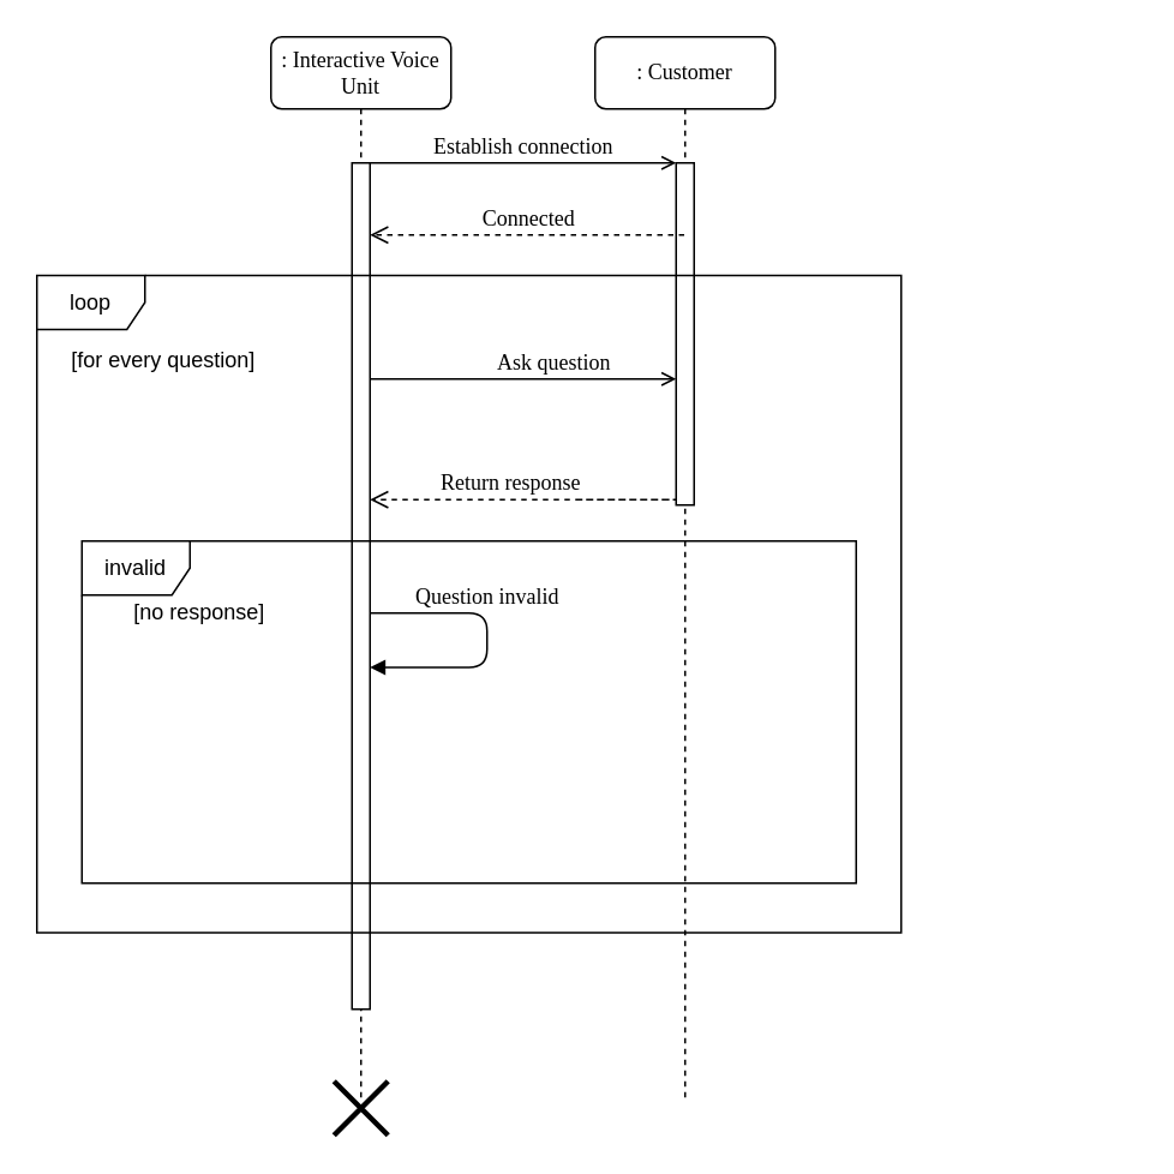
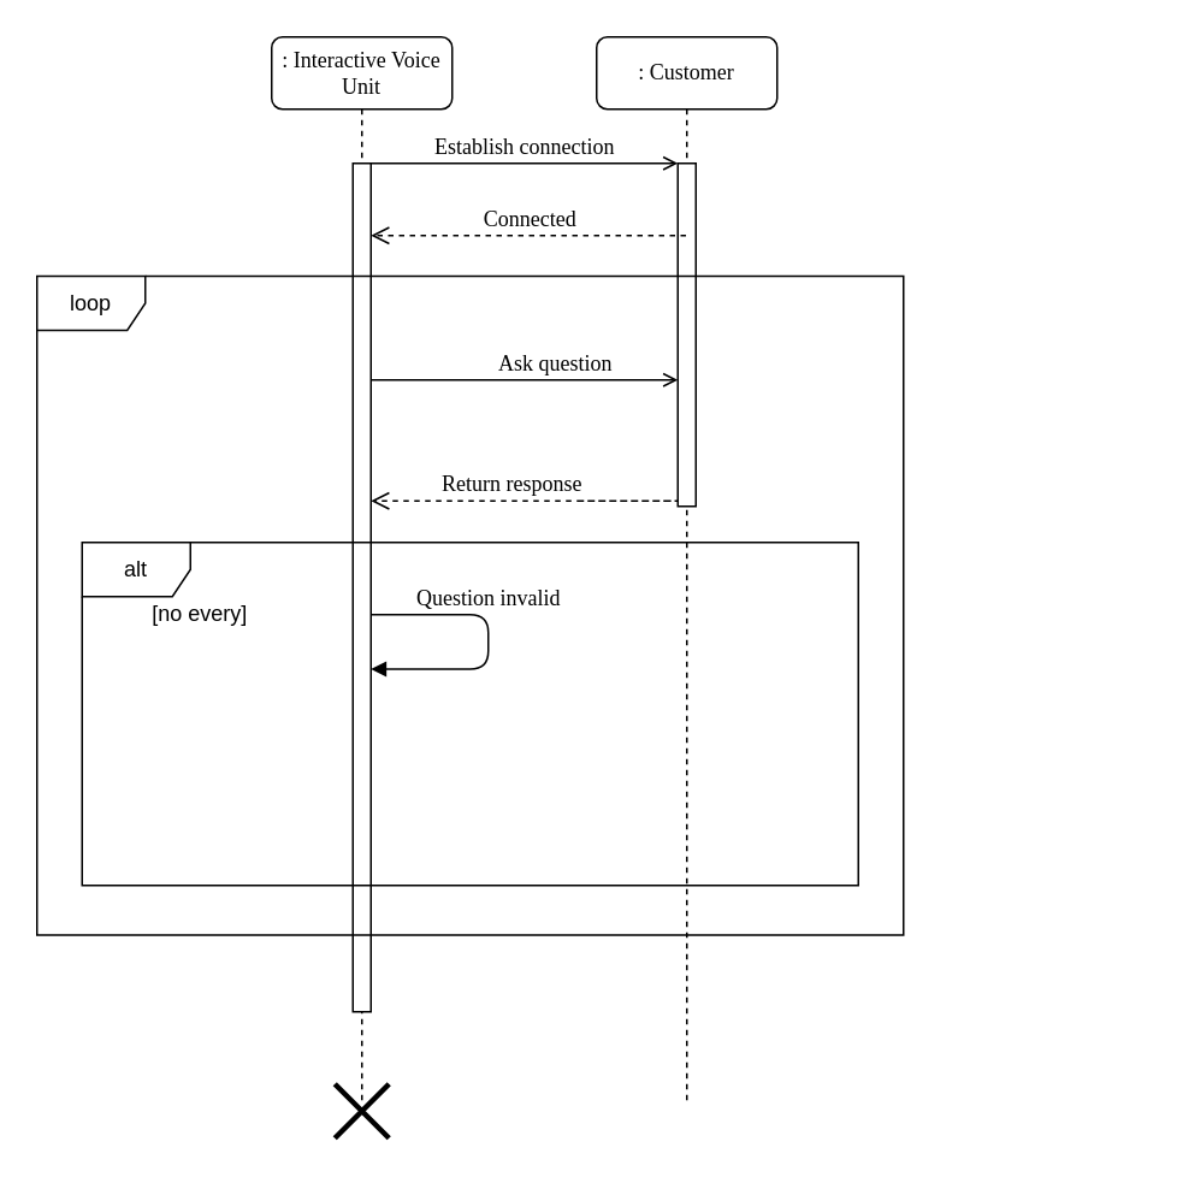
  <mxCell id="0" />
  <mxCell id="1" parent="0" />
  <mxCell id="2" value=": Customer" style="shape=umlLifeline;perimeter=lifelinePerimeter;whiteSpace=wrap;html=1;container=1;collapsible=0;recursiveResize=0;outlineConnect=0;rounded=1;shadow=0;comic=0;labelBackgroundColor=none;strokeWidth=1;fontFamily=Verdana;fontSize=12;align=center;" parent="1" vertex="1"><mxGeometry x="330" y="20" width="100" height="590" as="geometry" /></mxCell>
  <mxCell id="3" value="" style="html=1;points=[];perimeter=orthogonalPerimeter;rounded=0;shadow=0;comic=0;labelBackgroundColor=none;strokeWidth=1;fontFamily=Verdana;fontSize=12;align=center;" parent="2" vertex="1"><mxGeometry x="45" y="70" width="10" height="190" as="geometry" /></mxCell>
  <mxCell id="4" value=": Interactive Voice Unit" style="shape=umlLifeline;perimeter=lifelinePerimeter;whiteSpace=wrap;html=1;container=1;collapsible=0;recursiveResize=0;outlineConnect=0;rounded=1;shadow=0;comic=0;labelBackgroundColor=none;strokeWidth=1;fontFamily=Verdana;fontSize=12;align=center;" parent="1" vertex="1"><mxGeometry x="150" y="20" width="100" height="590" as="geometry" /></mxCell>
  <mxCell id="5" value="" style="html=1;points=[];perimeter=orthogonalPerimeter;rounded=0;shadow=0;comic=0;labelBackgroundColor=none;strokeWidth=1;fontFamily=Verdana;fontSize=12;align=center;" parent="4" vertex="1"><mxGeometry x="45" y="70" width="10" height="470" as="geometry" /></mxCell>
  <mxCell id="6" value="Question invalid" style="html=1;verticalAlign=bottom;endArrow=block;labelBackgroundColor=none;fontFamily=Verdana;fontSize=12;edgeStyle=elbowEdgeStyle;elbow=vertical;entryX=1;entryY=0.596;entryDx=0;entryDy=0;entryPerimeter=0;" edge="1" parent="4" source="5" target="5"><mxGeometry x="-0.188" relative="1" as="geometry"><mxPoint x="70" y="319.62" as="sourcePoint" /><mxPoint x="197" y="319.5" as="targetPoint" /><Array as="points"><mxPoint x="120" y="320" /><mxPoint x="132" y="284.5" /></Array><mxPoint as="offset" /></mxGeometry></mxCell>
  <mxCell id="7" value="Connected" style="html=1;verticalAlign=bottom;endArrow=open;dashed=1;endSize=8;labelBackgroundColor=none;fontFamily=Verdana;fontSize=12;edgeStyle=elbowEdgeStyle;elbow=vertical;" parent="1" source="2" target="5" edge="1"><mxGeometry relative="1" as="geometry"><mxPoint x="850" y="576" as="targetPoint" /><Array as="points"><mxPoint x="270" y="130" /><mxPoint x="240" y="238" /><mxPoint x="320" y="280" /><mxPoint x="280" y="179" /><mxPoint x="270" y="269" /><mxPoint x="310" y="220" /><mxPoint x="620" y="550" /></Array><mxPoint x="920" y="550" as="sourcePoint" /></mxGeometry></mxCell>
  <mxCell id="8" value="Establish connection" style="html=1;verticalAlign=bottom;endArrow=open;entryX=0;entryY=0;labelBackgroundColor=none;fontFamily=Verdana;fontSize=12;edgeStyle=elbowEdgeStyle;elbow=vertical;endFill=0;" parent="1" source="5" target="3" edge="1"><mxGeometry relative="1" as="geometry"><mxPoint x="270" y="140" as="sourcePoint" /></mxGeometry></mxCell>
  <mxCell id="9" value="loop" style="shape=umlFrame;whiteSpace=wrap;html=1;" vertex="1" parent="1"><mxGeometry x="20" y="152.5" width="480" height="365" as="geometry" /></mxCell>
- <mxCell id="10" value="[for every question]" style="text;html=1;align=center;verticalAlign=middle;resizable=0;points=[];autosize=1;" vertex="1" parent="1"><mxGeometry x="30" y="190" width="120" height="20" as="geometry" /></mxCell>
  <mxCell id="11" value="Ask question" style="html=1;verticalAlign=bottom;endArrow=open;labelBackgroundColor=none;fontFamily=Verdana;fontSize=12;edgeStyle=elbowEdgeStyle;elbow=vertical;endFill=0;" edge="1" parent="1" source="5" target="3"><mxGeometry x="0.197" relative="1" as="geometry"><mxPoint x="230" y="210" as="sourcePoint" /><mxPoint x="331" y="180" as="targetPoint" /><Array as="points"><mxPoint x="230" y="210" /><mxPoint x="270" y="175" /></Array><mxPoint as="offset" /></mxGeometry></mxCell>
  <mxCell id="12" value="Return response" style="html=1;verticalAlign=bottom;endArrow=open;dashed=1;endSize=8;labelBackgroundColor=none;fontFamily=Verdana;fontSize=12;edgeStyle=elbowEdgeStyle;elbow=vertical;" edge="1" parent="1" target="5"><mxGeometry x="0.335" relative="1" as="geometry"><mxPoint x="215" y="140" as="targetPoint" /><Array as="points"><mxPoint x="380" y="277" /><mxPoint x="250" y="248" /><mxPoint x="330" y="290" /><mxPoint x="290" y="189" /><mxPoint x="280" y="279" /><mxPoint x="320" y="230" /><mxPoint x="630" y="560" /></Array><mxPoint x="320" y="277" as="sourcePoint" /><mxPoint as="offset" /></mxGeometry></mxCell>
- <mxCell id="13" value="invalid" style="shape=umlFrame;whiteSpace=wrap;html=1;" vertex="1" parent="1"><mxGeometry x="45" y="300" width="430" height="190" as="geometry" /></mxCell>
- <mxCell id="14" value="[no response]" style="text;html=1;align=center;verticalAlign=middle;resizable=0;points=[];autosize=1;" vertex="1" parent="1"><mxGeometry x="65" y="330" width="90" height="20" as="geometry" /></mxCell>
+ <mxCell id="13" value="alt" style="shape=umlFrame;whiteSpace=wrap;html=1;" vertex="1" parent="1"><mxGeometry x="45" y="300" width="430" height="190" as="geometry" /></mxCell>
+ <mxCell id="14" value="[no every]" style="text;html=1;align=center;verticalAlign=middle;resizable=0;points=[];autosize=1;" vertex="1" parent="1"><mxGeometry x="65" y="330" width="90" height="20" as="geometry" /></mxCell>
  <mxCell id="15" value="" style="shape=umlDestroy;whiteSpace=wrap;html=1;strokeWidth=3;" vertex="1" parent="1"><mxGeometry x="185" y="600" width="30" height="30" as="geometry" /></mxCell>
